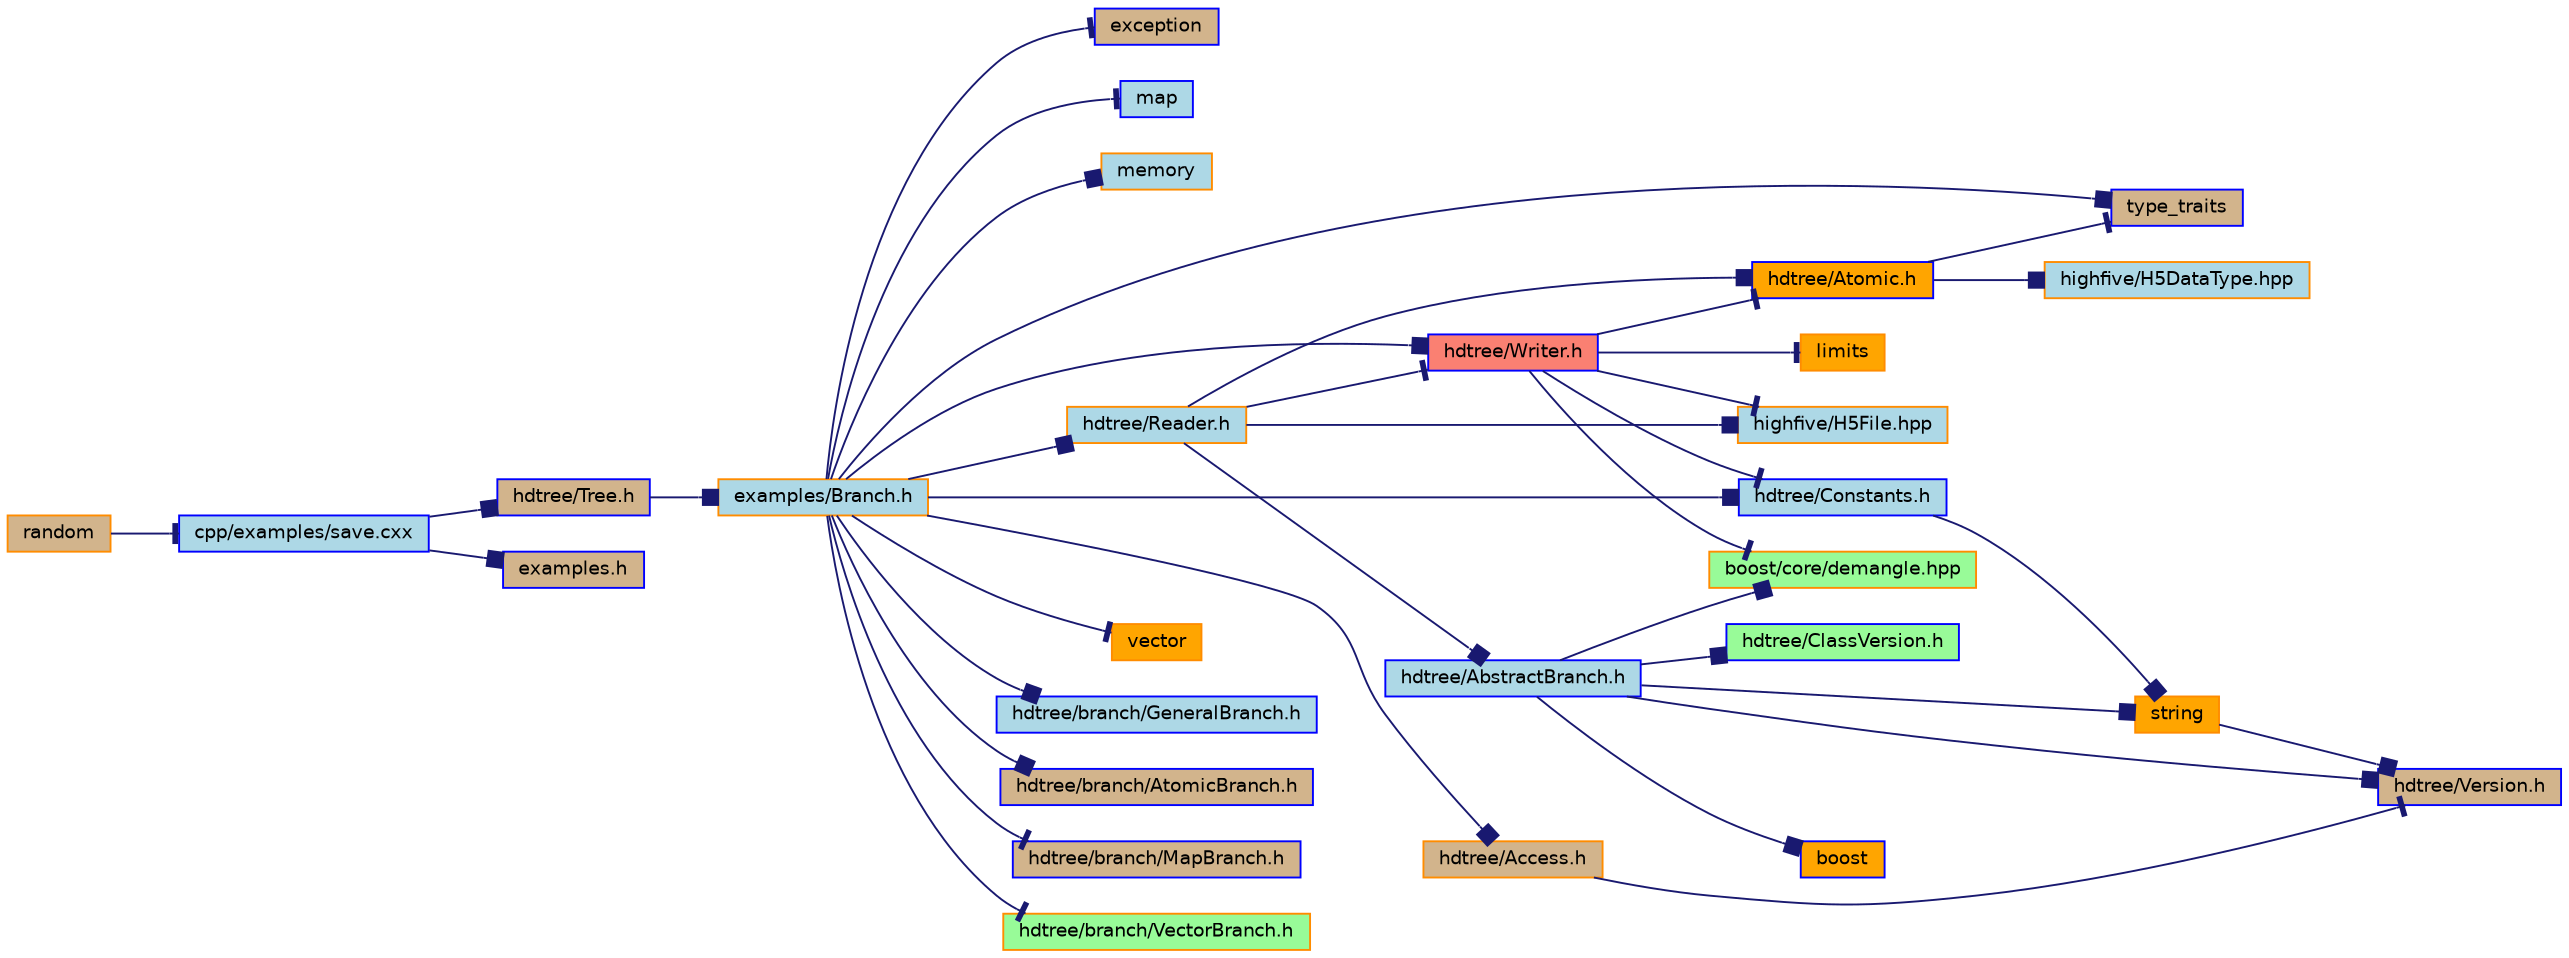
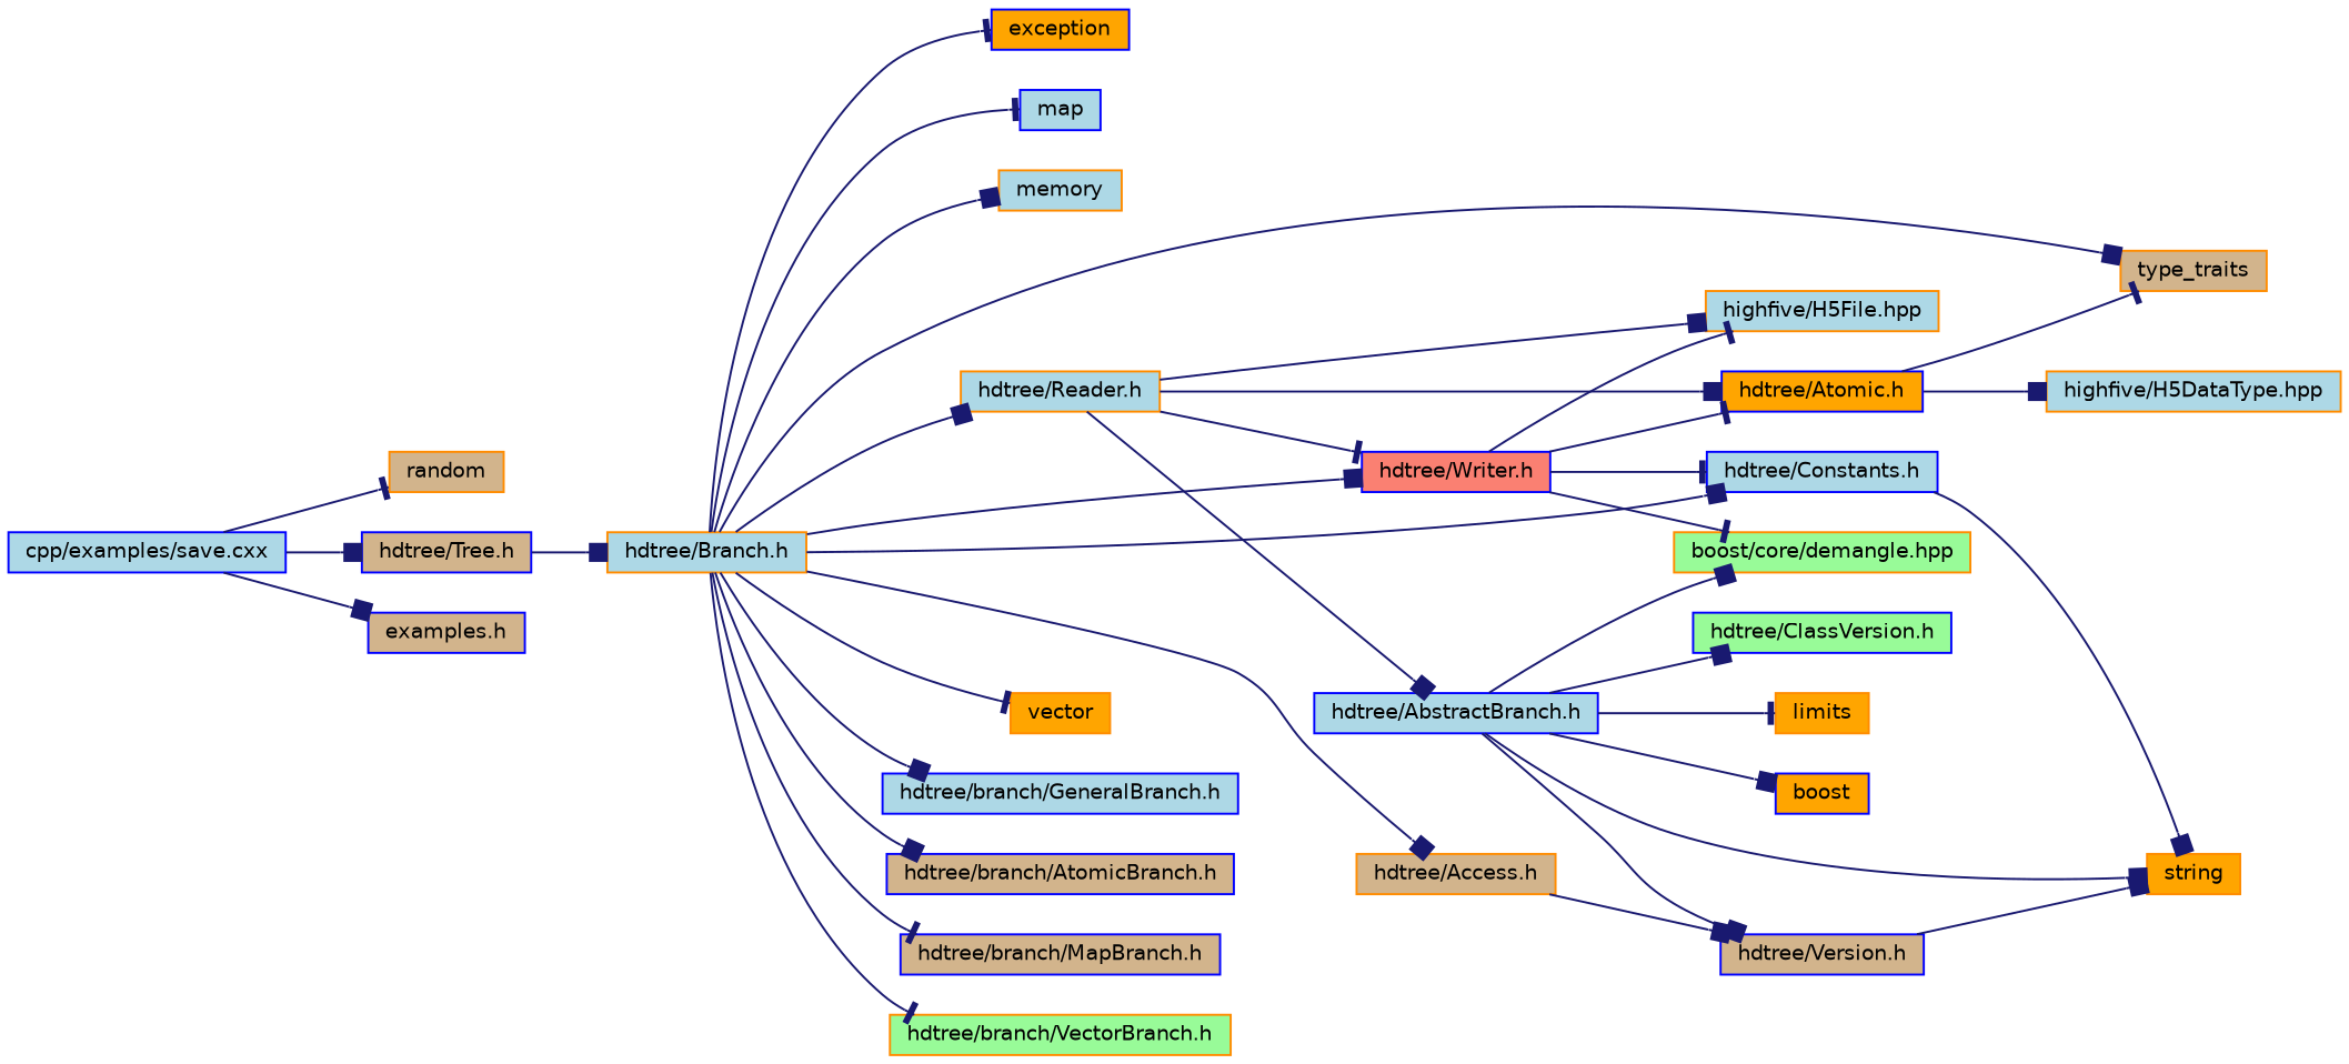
  digraph {
    rankdir=LR
    node [color=blue fillcolor=lightblue fontname=Helvetica fontsize=10 shape=record style=filled]
    edge [arrowhead=box color=midnightblue fontname=Helvetica fontsize=10 labelfontname=Helvetica labelfontsize=10 style=solid]
    n1 [fontcolor=black height=0.2 label="cpp/examples/save.cxx" width=0.4]
    n2 [color=darkorange fillcolor=tan height=0.2 label=random width=0.4]
    n3 [fillcolor=tan height=0.2 label="hdtree/Tree.h" width=0.4]
    n4 [fillcolor=tan height=0.2 label="examples.h" width=0.4]
-   n5 [color=darkorange height=0.2 label="examples/Branch.h" width=0.4]
-   n6 [fillcolor=tan height=0.2 label=exception width=0.4]
+   n5 [color=darkorange height=0.2 label="hdtree/Branch.h" width=0.4]
+   n6 [fillcolor=orange height=0.2 label=exception width=0.4]
    n7 [height=0.2 label=map width=0.4]
    n8 [color=darkorange height=0.2 label=memory width=0.4]
-   n9 [fillcolor=tan height=0.2 label=type_traits width=0.4]
+   n9 [color=darkorange fillcolor=tan height=0.2 label=type_traits width=0.4]
    n10 [color=darkorange fillcolor=orange height=0.2 label=vector width=0.4]
    n11 [color=darkorange fillcolor=tan height=0.2 label="hdtree/Access.h" width=0.4]
    n12 [height=0.2 label="hdtree/Constants.h" width=0.4]
    n13 [color=darkorange height=0.2 label="hdtree/Reader.h" width=0.4]
    n14 [fillcolor=salmon height=0.2 label="hdtree/Writer.h" width=0.4]
    n15 [height=0.2 label="hdtree/branch/GeneralBranch.h" width=0.4]
    n16 [fillcolor=tan height=0.2 label="hdtree/branch/AtomicBranch.h" width=0.4]
    n17 [fillcolor=tan height=0.2 label="hdtree/branch/MapBranch.h" width=0.4]
    n18 [color=darkorange fillcolor=palegreen height=0.2 label="hdtree/branch/VectorBranch.h" width=0.4]
    n19 [height=0.2 label="hdtree/AbstractBranch.h" width=0.4]
    n20 [color=darkorange fillcolor=palegreen height=0.2 label="boost/core/demangle.hpp" width=0.4]
    n21 [color=darkorange fillcolor=orange height=0.2 label=limits width=0.4]
    n22 [fillcolor=orange height=0.2 label=boost width=0.4]
    n23 [color=darkorange fillcolor=orange height=0.2 label=string width=0.4]
    n24 [fillcolor=palegreen height=0.2 label="hdtree/ClassVersion.h" width=0.4]
    n25 [fillcolor=tan height=0.2 label="hdtree/Version.h" width=0.4]
    n26 [color=darkorange height=0.2 label="highfive/H5File.hpp" width=0.4]
    n27 [fillcolor=orange height=0.2 label="hdtree/Atomic.h" width=0.4]
    n28 [color=darkorange height=0.2 label="highfive/H5DataType.hpp" width=0.4]
-   n2 -> n1 [arrowhead=tee]
+   n1 -> n2 [arrowhead=tee]
    n1 -> n3
    n1 -> n4
    n3 -> n5
    n5 -> n6 [arrowhead=tee]
    n5 -> n7 [arrowhead=tee]
    n5 -> n8
    n5 -> n9
    n5 -> n10 [arrowhead=tee]
    n5 -> n11
    n5 -> n12
    n5 -> n13
    n5 -> n14
    n5 -> n15
    n5 -> n16
    n5 -> n17 [arrowhead=tee]
    n5 -> n18 [arrowhead=tee]
-   n11 -> n25 [arrowhead=tee]
+   n11 -> n25
    n12 -> n23
    n13 -> n14 [arrowhead=tee]
    n13 -> n19
    n13 -> n26
    n13 -> n27
    n14 -> n12 [arrowhead=tee]
    n14 -> n20 [arrowhead=tee]
    n14 -> n26 [arrowhead=tee]
    n14 -> n27 [arrowhead=tee]
    n19 -> n20
-   n14 -> n21 [arrowhead=tee]
+   n19 -> n21 [arrowhead=tee]
    n19 -> n22
    n19 -> n23
    n19 -> n24
    n19 -> n25
-   n23 -> n25
+   n25 -> n23
    n27 -> n9 [arrowhead=tee]
    n27 -> n28
  }
